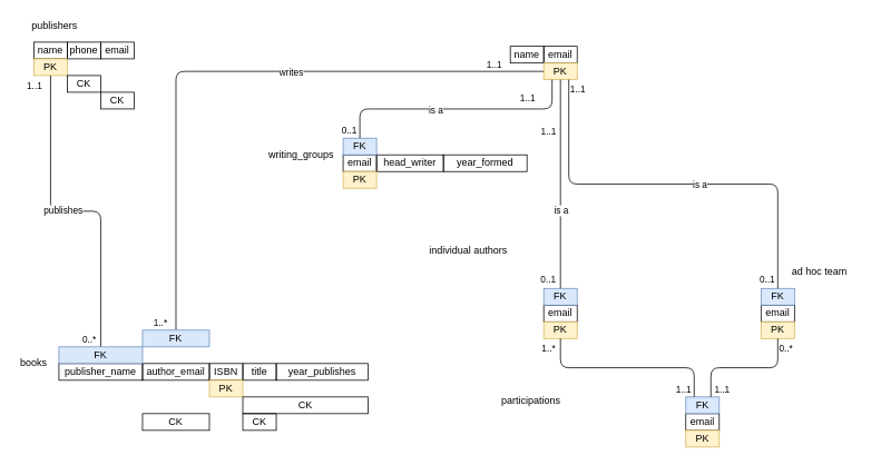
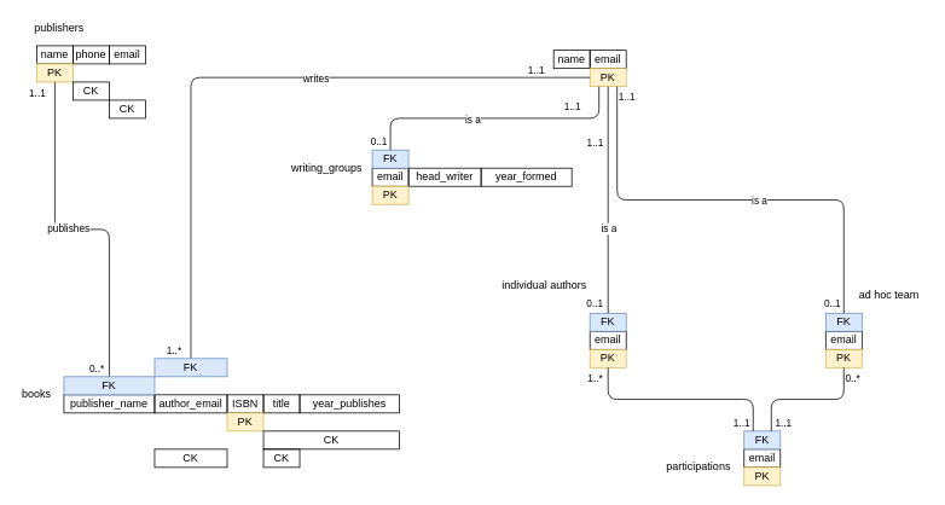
  <mxCell id="0" />
  <mxCell id="1" parent="0" />
  <mxCell id="2" value="publishers" style="text;html=1;strokeColor=none;fillColor=none;align=center;verticalAlign=middle;whiteSpace=wrap;rounded=0;" vertex="1" parent="1"><mxGeometry x="30" y="20" width="70" height="20" as="geometry" /></mxCell>
  <mxCell id="3" value="books" style="text;html=1;strokeColor=none;fillColor=none;align=center;verticalAlign=middle;whiteSpace=wrap;rounded=0;" vertex="1" parent="1"><mxGeometry x="20" y="425" width="40" height="20" as="geometry" /></mxCell>
  <mxCell id="4" value="ad hoc team" style="text;html=1;strokeColor=none;fillColor=none;align=center;verticalAlign=middle;whiteSpace=wrap;rounded=0;" vertex="1" parent="1"><mxGeometry x="940" y="315" width="80" height="20" as="geometry" /></mxCell>
  <mxCell id="5" value="writing_groups" style="text;html=1;strokeColor=none;fillColor=none;align=center;verticalAlign=middle;whiteSpace=wrap;rounded=0;" vertex="1" parent="1"><mxGeometry x="310" y="175" width="100" height="20" as="geometry" /></mxCell>
- <mxCell id="6" value="individual authors" style="text;html=1;strokeColor=none;fillColor=none;align=center;verticalAlign=middle;whiteSpace=wrap;rounded=0;" vertex="1" parent="1"><mxGeometry x="500" y="290" width="120" height="20" as="geometry" /></mxCell>
+ <mxCell id="6" value="individual authors" style="text;html=1;strokeColor=none;fillColor=none;align=center;verticalAlign=middle;whiteSpace=wrap;rounded=0;" vertex="1" parent="1"><mxGeometry x="540" y="305" width="120" height="20" as="geometry" /></mxCell>
  <mxCell id="7" value="name" style="text;html=1;strokeColor=default;fillColor=none;align=center;verticalAlign=middle;whiteSpace=wrap;rounded=0;" vertex="1" parent="1"><mxGeometry x="40" y="50" width="40" height="20" as="geometry" /></mxCell>
  <mxCell id="8" value="phone" style="text;html=1;strokeColor=default;fillColor=none;align=center;verticalAlign=middle;whiteSpace=wrap;rounded=0;" vertex="1" parent="1"><mxGeometry x="80" y="50" width="40" height="20" as="geometry" /></mxCell>
  <mxCell id="9" value="email" style="text;html=1;strokeColor=default;fillColor=none;align=center;verticalAlign=middle;whiteSpace=wrap;rounded=0;" vertex="1" parent="1"><mxGeometry x="120" y="50" width="40" height="20" as="geometry" /></mxCell>
  <mxCell id="10" value="name" style="text;html=1;strokeColor=default;fillColor=none;align=center;verticalAlign=middle;whiteSpace=wrap;rounded=0;" vertex="1" parent="1"><mxGeometry x="610" y="55" width="40" height="20" as="geometry" /></mxCell>
  <mxCell id="11" value="head_writer" style="text;html=1;strokeColor=default;fillColor=none;align=center;verticalAlign=middle;whiteSpace=wrap;rounded=0;" vertex="1" parent="1"><mxGeometry x="450" y="185" width="80" height="20" as="geometry" /></mxCell>
  <mxCell id="12" value="email" style="text;html=1;strokeColor=default;fillColor=none;align=center;verticalAlign=middle;whiteSpace=wrap;rounded=0;" vertex="1" parent="1"><mxGeometry x="650" y="55" width="40" height="20" as="geometry" /></mxCell>
  <mxCell id="13" value="PK" style="text;html=1;strokeColor=#d6b656;fillColor=#fff2cc;align=center;verticalAlign=middle;whiteSpace=wrap;rounded=0;" vertex="1" parent="1"><mxGeometry x="40" y="70" width="40" height="20" as="geometry" /></mxCell>
  <mxCell id="14" value="PK" style="text;html=1;strokeColor=#d6b656;fillColor=#fff2cc;align=center;verticalAlign=middle;whiteSpace=wrap;rounded=0;" vertex="1" parent="1"><mxGeometry x="650" y="75" width="40" height="20" as="geometry" /></mxCell>
  <mxCell id="15" value="publisher_name" style="text;html=1;strokeColor=default;fillColor=none;align=center;verticalAlign=middle;whiteSpace=wrap;rounded=0;" vertex="1" parent="1"><mxGeometry x="70" y="435" width="100" height="20" as="geometry" /></mxCell>
  <mxCell id="16" value="author_email" style="text;html=1;strokeColor=default;fillColor=none;align=center;verticalAlign=middle;whiteSpace=wrap;rounded=0;" vertex="1" parent="1"><mxGeometry x="170" y="435" width="80" height="20" as="geometry" /></mxCell>
  <mxCell id="17" value="ISBN" style="text;html=1;strokeColor=default;fillColor=none;align=center;verticalAlign=middle;whiteSpace=wrap;rounded=0;" vertex="1" parent="1"><mxGeometry x="250" y="435" width="40" height="20" as="geometry" /></mxCell>
  <mxCell id="18" value="title" style="text;html=1;strokeColor=default;fillColor=none;align=center;verticalAlign=middle;whiteSpace=wrap;rounded=0;" vertex="1" parent="1"><mxGeometry x="290" y="435" width="40" height="20" as="geometry" /></mxCell>
  <mxCell id="19" value="year_publishes" style="text;html=1;strokeColor=default;fillColor=none;align=center;verticalAlign=middle;whiteSpace=wrap;rounded=0;" vertex="1" parent="1"><mxGeometry x="330" y="435" width="110" height="20" as="geometry" /></mxCell>
  <mxCell id="20" value="PK" style="text;html=1;strokeColor=#d6b656;fillColor=#fff2cc;align=center;verticalAlign=middle;whiteSpace=wrap;rounded=0;" vertex="1" parent="1"><mxGeometry x="250" y="455" width="40" height="20" as="geometry" /></mxCell>
  <mxCell id="21" value="" style="endArrow=none;html=1;edgeStyle=orthogonalEdgeStyle;exitX=0.5;exitY=1;exitDx=0;exitDy=0;entryX=0.5;entryY=0;entryDx=0;entryDy=0;" edge="1" parent="1" source="13" target="25"><mxGeometry relative="1" as="geometry"><mxPoint x="250" y="205" as="sourcePoint" /><mxPoint x="210" y="255" as="targetPoint" /></mxGeometry></mxCell>
  <mxCell id="22" value="1..1" style="edgeLabel;resizable=0;html=1;align=left;verticalAlign=bottom;" connectable="0" vertex="1" parent="21"><mxGeometry x="-1" relative="1" as="geometry"><mxPoint x="-30" y="20" as="offset" /></mxGeometry></mxCell>
  <mxCell id="23" value="0..*" style="edgeLabel;resizable=0;html=1;align=right;verticalAlign=bottom;" connectable="0" vertex="1" parent="21"><mxGeometry x="1" relative="1" as="geometry"><mxPoint x="-5" as="offset" /></mxGeometry></mxCell>
  <mxCell id="24" value="publishes" style="edgeLabel;html=1;align=center;verticalAlign=middle;resizable=0;points=[];" vertex="1" connectable="0" parent="21"><mxGeometry x="-0.079" y="2" relative="1" as="geometry"><mxPoint y="1" as="offset" /></mxGeometry></mxCell>
  <mxCell id="25" value="FK" style="text;html=1;strokeColor=#6c8ebf;fillColor=#dae8fc;align=center;verticalAlign=middle;whiteSpace=wrap;rounded=0;" vertex="1" parent="1"><mxGeometry x="70" y="415" width="100" height="20" as="geometry" /></mxCell>
  <mxCell id="26" value="CK" style="text;html=1;strokeColor=default;fillColor=none;align=center;verticalAlign=middle;whiteSpace=wrap;rounded=0;" vertex="1" parent="1"><mxGeometry x="290" y="475" width="150" height="20" as="geometry" /></mxCell>
  <mxCell id="27" value="CK" style="text;html=1;strokeColor=default;fillColor=none;align=center;verticalAlign=middle;whiteSpace=wrap;rounded=0;" vertex="1" parent="1"><mxGeometry x="170" y="495" width="80" height="20" as="geometry" /></mxCell>
  <mxCell id="28" value="CK" style="text;html=1;strokeColor=default;fillColor=none;align=center;verticalAlign=middle;whiteSpace=wrap;rounded=0;" vertex="1" parent="1"><mxGeometry x="290" y="495" width="40" height="20" as="geometry" /></mxCell>
  <mxCell id="29" value="" style="endArrow=none;html=1;edgeStyle=orthogonalEdgeStyle;exitX=0;exitY=0.5;exitDx=0;exitDy=0;entryX=0.5;entryY=0;entryDx=0;entryDy=0;" edge="1" parent="1" source="14" target="33"><mxGeometry relative="1" as="geometry"><mxPoint x="250" y="205" as="sourcePoint" /><mxPoint x="410" y="205" as="targetPoint" /></mxGeometry></mxCell>
  <mxCell id="30" value="1..1" style="edgeLabel;resizable=0;html=1;align=left;verticalAlign=bottom;" connectable="0" vertex="1" parent="29"><mxGeometry x="-1" relative="1" as="geometry"><mxPoint x="-70" as="offset" /></mxGeometry></mxCell>
  <mxCell id="31" value="1..*" style="edgeLabel;resizable=0;html=1;align=right;verticalAlign=bottom;" connectable="0" vertex="1" parent="29"><mxGeometry x="1" relative="1" as="geometry"><mxPoint x="-10" as="offset" /></mxGeometry></mxCell>
  <mxCell id="32" value="writes" style="edgeLabel;html=1;align=center;verticalAlign=middle;resizable=0;points=[];" vertex="1" connectable="0" parent="29"><mxGeometry x="-0.191" relative="1" as="geometry"><mxPoint as="offset" /></mxGeometry></mxCell>
  <mxCell id="33" value="FK" style="text;html=1;strokeColor=#6c8ebf;fillColor=#dae8fc;align=center;verticalAlign=middle;whiteSpace=wrap;rounded=0;" vertex="1" parent="1"><mxGeometry x="170" y="395" width="80" height="20" as="geometry" /></mxCell>
  <mxCell id="34" value="email" style="text;html=1;strokeColor=default;fillColor=none;align=center;verticalAlign=middle;whiteSpace=wrap;rounded=0;" vertex="1" parent="1"><mxGeometry x="410" y="185" width="40" height="20" as="geometry" /></mxCell>
  <mxCell id="35" value="PK" style="text;html=1;strokeColor=#d6b656;fillColor=#fff2cc;align=center;verticalAlign=middle;whiteSpace=wrap;rounded=0;" vertex="1" parent="1"><mxGeometry x="410" y="205" width="40" height="20" as="geometry" /></mxCell>
  <mxCell id="36" value="year_formed" style="text;html=1;strokeColor=default;fillColor=none;align=center;verticalAlign=middle;whiteSpace=wrap;rounded=0;" vertex="1" parent="1"><mxGeometry x="530" y="185" width="100" height="20" as="geometry" /></mxCell>
  <mxCell id="37" value="email" style="text;html=1;strokeColor=default;fillColor=none;align=center;verticalAlign=middle;whiteSpace=wrap;rounded=0;" vertex="1" parent="1"><mxGeometry x="650" y="365" width="40" height="20" as="geometry" /></mxCell>
  <mxCell id="38" value="PK" style="text;html=1;strokeColor=#d6b656;fillColor=#fff2cc;align=center;verticalAlign=middle;whiteSpace=wrap;rounded=0;" vertex="1" parent="1"><mxGeometry x="650" y="385" width="40" height="20" as="geometry" /></mxCell>
  <mxCell id="39" value="email" style="text;html=1;strokeColor=default;fillColor=none;align=center;verticalAlign=middle;whiteSpace=wrap;rounded=0;" vertex="1" parent="1"><mxGeometry x="910" y="365" width="40" height="20" as="geometry" /></mxCell>
  <mxCell id="40" value="PK" style="text;html=1;strokeColor=#d6b656;fillColor=#fff2cc;align=center;verticalAlign=middle;whiteSpace=wrap;rounded=0;" vertex="1" parent="1"><mxGeometry x="910" y="385" width="40" height="20" as="geometry" /></mxCell>
  <mxCell id="41" value="FK" style="text;html=1;strokeColor=#6c8ebf;fillColor=#dae8fc;align=center;verticalAlign=middle;whiteSpace=wrap;rounded=0;" vertex="1" parent="1"><mxGeometry x="410" y="165" width="40" height="20" as="geometry" /></mxCell>
  <mxCell id="42" value="FK" style="text;html=1;strokeColor=#6c8ebf;fillColor=#dae8fc;align=center;verticalAlign=middle;whiteSpace=wrap;rounded=0;" vertex="1" parent="1"><mxGeometry x="650" y="345" width="40" height="20" as="geometry" /></mxCell>
  <mxCell id="43" value="FK" style="text;html=1;strokeColor=#6c8ebf;fillColor=#dae8fc;align=center;verticalAlign=middle;whiteSpace=wrap;rounded=0;" vertex="1" parent="1"><mxGeometry x="910" y="345" width="40" height="20" as="geometry" /></mxCell>
  <mxCell id="44" value="CK" style="text;html=1;strokeColor=default;fillColor=none;align=center;verticalAlign=middle;whiteSpace=wrap;rounded=0;" vertex="1" parent="1"><mxGeometry x="80" y="90" width="40" height="20" as="geometry" /></mxCell>
  <mxCell id="45" value="CK" style="text;html=1;strokeColor=default;fillColor=none;align=center;verticalAlign=middle;whiteSpace=wrap;rounded=0;" vertex="1" parent="1"><mxGeometry x="120" y="110" width="40" height="20" as="geometry" /></mxCell>
  <mxCell id="46" value="" style="endArrow=none;html=1;edgeStyle=orthogonalEdgeStyle;exitX=0.25;exitY=1;exitDx=0;exitDy=0;entryX=0.5;entryY=0;entryDx=0;entryDy=0;" edge="1" parent="1" source="14" target="41"><mxGeometry relative="1" as="geometry"><mxPoint x="460" y="265" as="sourcePoint" /><mxPoint x="620" y="265" as="targetPoint" /></mxGeometry></mxCell>
  <mxCell id="47" value="1..1" style="edgeLabel;resizable=0;html=1;align=left;verticalAlign=bottom;" connectable="0" vertex="1" parent="46"><mxGeometry x="-1" relative="1" as="geometry"><mxPoint x="-40" y="30" as="offset" /></mxGeometry></mxCell>
  <mxCell id="48" value="0..1" style="edgeLabel;resizable=0;html=1;align=right;verticalAlign=bottom;" connectable="0" vertex="1" parent="46"><mxGeometry x="1" relative="1" as="geometry"><mxPoint x="-3" y="-1" as="offset" /></mxGeometry></mxCell>
  <mxCell id="49" value="is a" style="edgeLabel;html=1;align=center;verticalAlign=middle;resizable=0;points=[];" vertex="1" connectable="0" parent="46"><mxGeometry x="0.164" y="1" relative="1" as="geometry"><mxPoint as="offset" /></mxGeometry></mxCell>
  <mxCell id="50" value="" style="endArrow=none;html=1;edgeStyle=orthogonalEdgeStyle;exitX=0.5;exitY=1;exitDx=0;exitDy=0;entryX=0.5;entryY=0;entryDx=0;entryDy=0;" edge="1" parent="1" source="14" target="42"><mxGeometry relative="1" as="geometry"><mxPoint x="460" y="265" as="sourcePoint" /><mxPoint x="620" y="265" as="targetPoint" /></mxGeometry></mxCell>
  <mxCell id="51" value="1..1" style="edgeLabel;resizable=0;html=1;align=left;verticalAlign=bottom;" connectable="0" vertex="1" parent="50"><mxGeometry x="-1" relative="1" as="geometry"><mxPoint x="-25" y="70" as="offset" /></mxGeometry></mxCell>
  <mxCell id="52" value="0..1" style="edgeLabel;resizable=0;html=1;align=right;verticalAlign=bottom;" connectable="0" vertex="1" parent="50"><mxGeometry x="1" relative="1" as="geometry"><mxPoint x="-5" y="-2" as="offset" /></mxGeometry></mxCell>
  <mxCell id="53" value="is a" style="edgeLabel;html=1;align=center;verticalAlign=middle;resizable=0;points=[];" vertex="1" connectable="0" parent="50"><mxGeometry x="0.248" relative="1" as="geometry"><mxPoint as="offset" /></mxGeometry></mxCell>
  <mxCell id="54" value="" style="endArrow=none;html=1;edgeStyle=orthogonalEdgeStyle;exitX=0.75;exitY=1;exitDx=0;exitDy=0;entryX=0.5;entryY=0;entryDx=0;entryDy=0;" edge="1" parent="1" source="14" target="43"><mxGeometry relative="1" as="geometry"><mxPoint x="760" y="70" as="sourcePoint" /><mxPoint x="920" y="70" as="targetPoint" /></mxGeometry></mxCell>
  <mxCell id="55" value="1..1" style="edgeLabel;resizable=0;html=1;align=left;verticalAlign=bottom;" connectable="0" vertex="1" parent="54"><mxGeometry x="-1" relative="1" as="geometry"><mxPoint y="20" as="offset" /></mxGeometry></mxCell>
  <mxCell id="56" value="0..1" style="edgeLabel;resizable=0;html=1;align=right;verticalAlign=bottom;" connectable="0" vertex="1" parent="54"><mxGeometry x="1" relative="1" as="geometry"><mxPoint x="-3" y="-2" as="offset" /></mxGeometry></mxCell>
  <mxCell id="57" value="is a" style="edgeLabel;html=1;align=center;verticalAlign=middle;resizable=0;points=[];" vertex="1" connectable="0" parent="54"><mxGeometry x="0.125" relative="1" as="geometry"><mxPoint as="offset" /></mxGeometry></mxCell>
  <mxCell id="58" value="email" style="text;html=1;strokeColor=default;fillColor=none;align=center;verticalAlign=middle;whiteSpace=wrap;rounded=0;" vertex="1" parent="1"><mxGeometry x="820" y="495" width="40" height="20" as="geometry" /></mxCell>
  <mxCell id="59" value="PK" style="text;html=1;strokeColor=#d6b656;fillColor=#fff2cc;align=center;verticalAlign=middle;whiteSpace=wrap;rounded=0;" vertex="1" parent="1"><mxGeometry x="820" y="515" width="40" height="20" as="geometry" /></mxCell>
  <mxCell id="60" value="FK" style="text;html=1;strokeColor=#6c8ebf;fillColor=#dae8fc;align=center;verticalAlign=middle;whiteSpace=wrap;rounded=0;" vertex="1" parent="1"><mxGeometry x="820" y="475" width="40" height="20" as="geometry" /></mxCell>
- <mxCell id="61" value="participations" style="text;html=1;strokeColor=none;fillColor=none;align=center;verticalAlign=middle;whiteSpace=wrap;rounded=0;" vertex="1" parent="1"><mxGeometry x="595" y="470" width="80" height="20" as="geometry" /></mxCell>
+ <mxCell id="61" value="participations" style="text;html=1;strokeColor=none;fillColor=none;align=center;verticalAlign=middle;whiteSpace=wrap;rounded=0;" vertex="1" parent="1"><mxGeometry x="730" y="505" width="80" height="20" as="geometry" /></mxCell>
  <mxCell id="62" value="" style="endArrow=none;html=1;edgeStyle=orthogonalEdgeStyle;exitX=0.5;exitY=1;exitDx=0;exitDy=0;entryX=0.25;entryY=0;entryDx=0;entryDy=0;" edge="1" parent="1" source="38" target="60"><mxGeometry relative="1" as="geometry"><mxPoint x="690" y="365" as="sourcePoint" /><mxPoint x="850" y="365" as="targetPoint" /></mxGeometry></mxCell>
  <mxCell id="63" value="1..*" style="edgeLabel;resizable=0;html=1;align=left;verticalAlign=bottom;" connectable="0" vertex="1" parent="62"><mxGeometry x="-1" relative="1" as="geometry"><mxPoint x="-24" y="20" as="offset" /></mxGeometry></mxCell>
  <mxCell id="64" value="1..1" style="edgeLabel;resizable=0;html=1;align=right;verticalAlign=bottom;" connectable="0" vertex="1" parent="62"><mxGeometry x="1" relative="1" as="geometry"><mxPoint x="-3" y="-1" as="offset" /></mxGeometry></mxCell>
  <mxCell id="65" value="" style="endArrow=none;html=1;edgeStyle=orthogonalEdgeStyle;exitX=0.5;exitY=1;exitDx=0;exitDy=0;entryX=0.75;entryY=0;entryDx=0;entryDy=0;" edge="1" parent="1" source="40" target="60"><mxGeometry relative="1" as="geometry"><mxPoint x="720" y="414" as="sourcePoint" /><mxPoint x="870" y="465" as="targetPoint" /></mxGeometry></mxCell>
  <mxCell id="66" value="0..*" style="edgeLabel;resizable=0;html=1;align=left;verticalAlign=bottom;" connectable="0" vertex="1" parent="65"><mxGeometry x="-1" relative="1" as="geometry"><mxPoint y="20" as="offset" /></mxGeometry></mxCell>
  <mxCell id="67" value="1..1" style="edgeLabel;resizable=0;html=1;align=right;verticalAlign=bottom;" connectable="0" vertex="1" parent="65"><mxGeometry x="1" relative="1" as="geometry"><mxPoint x="23" y="-1" as="offset" /></mxGeometry></mxCell>
